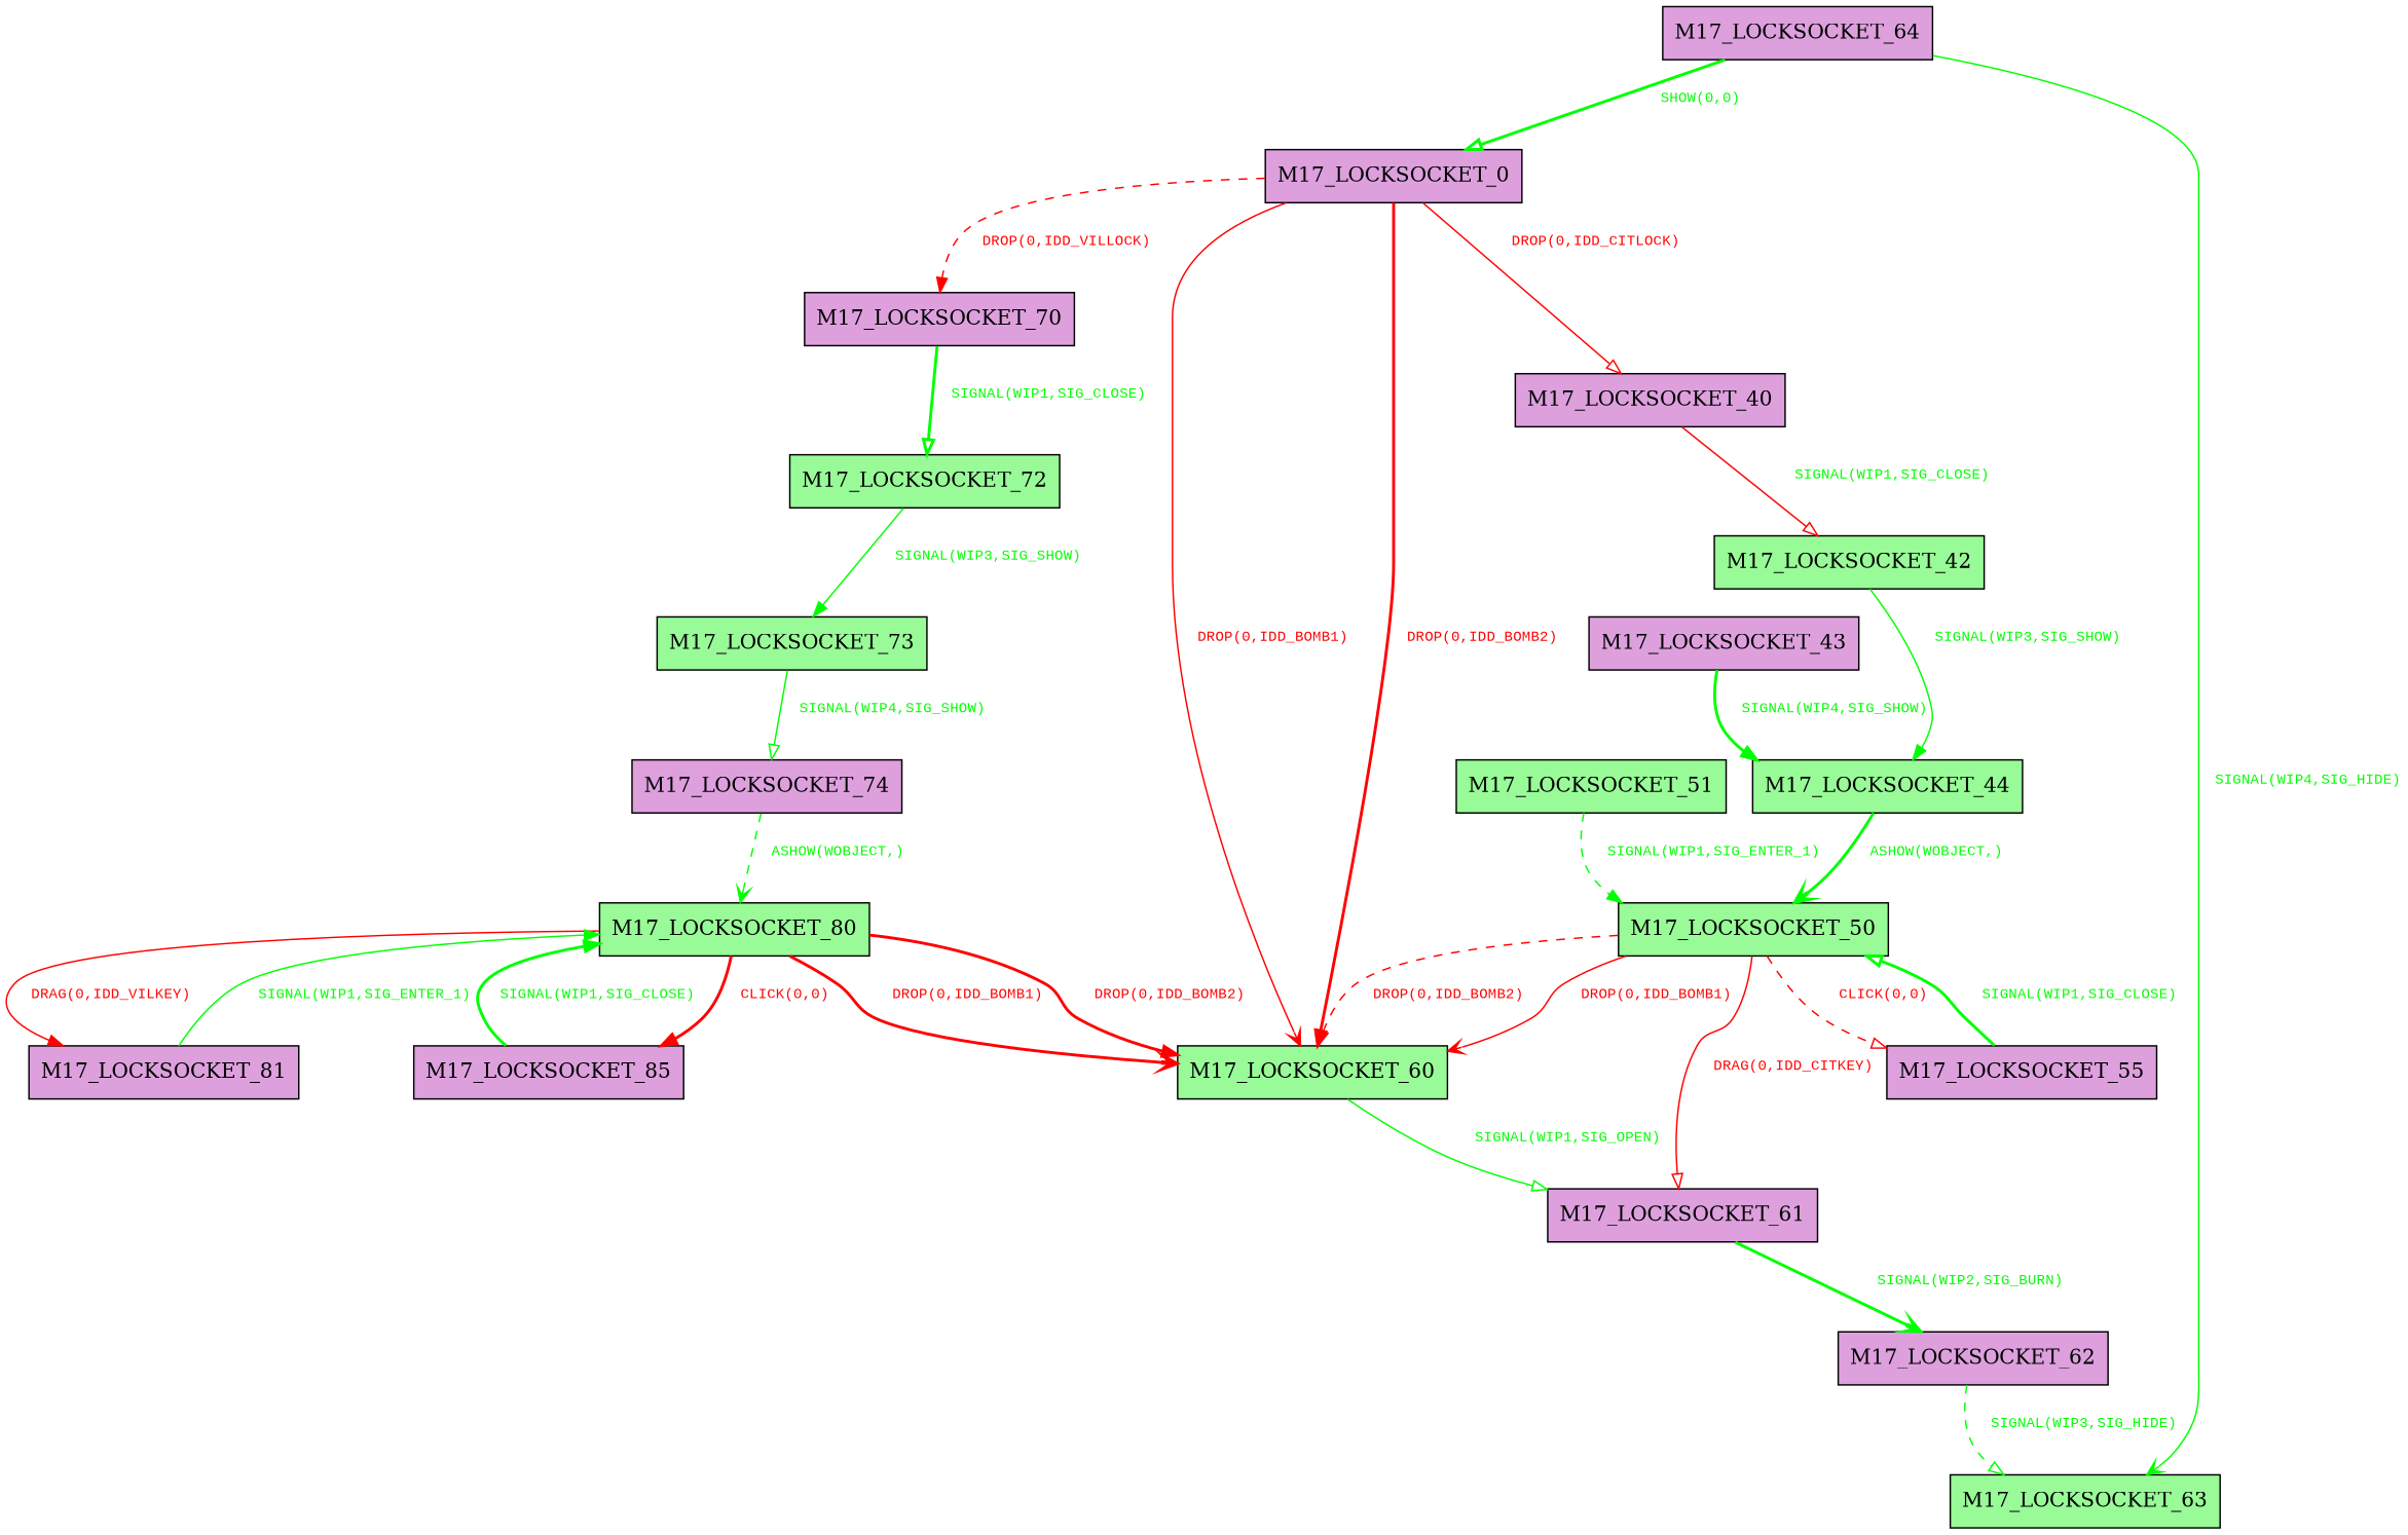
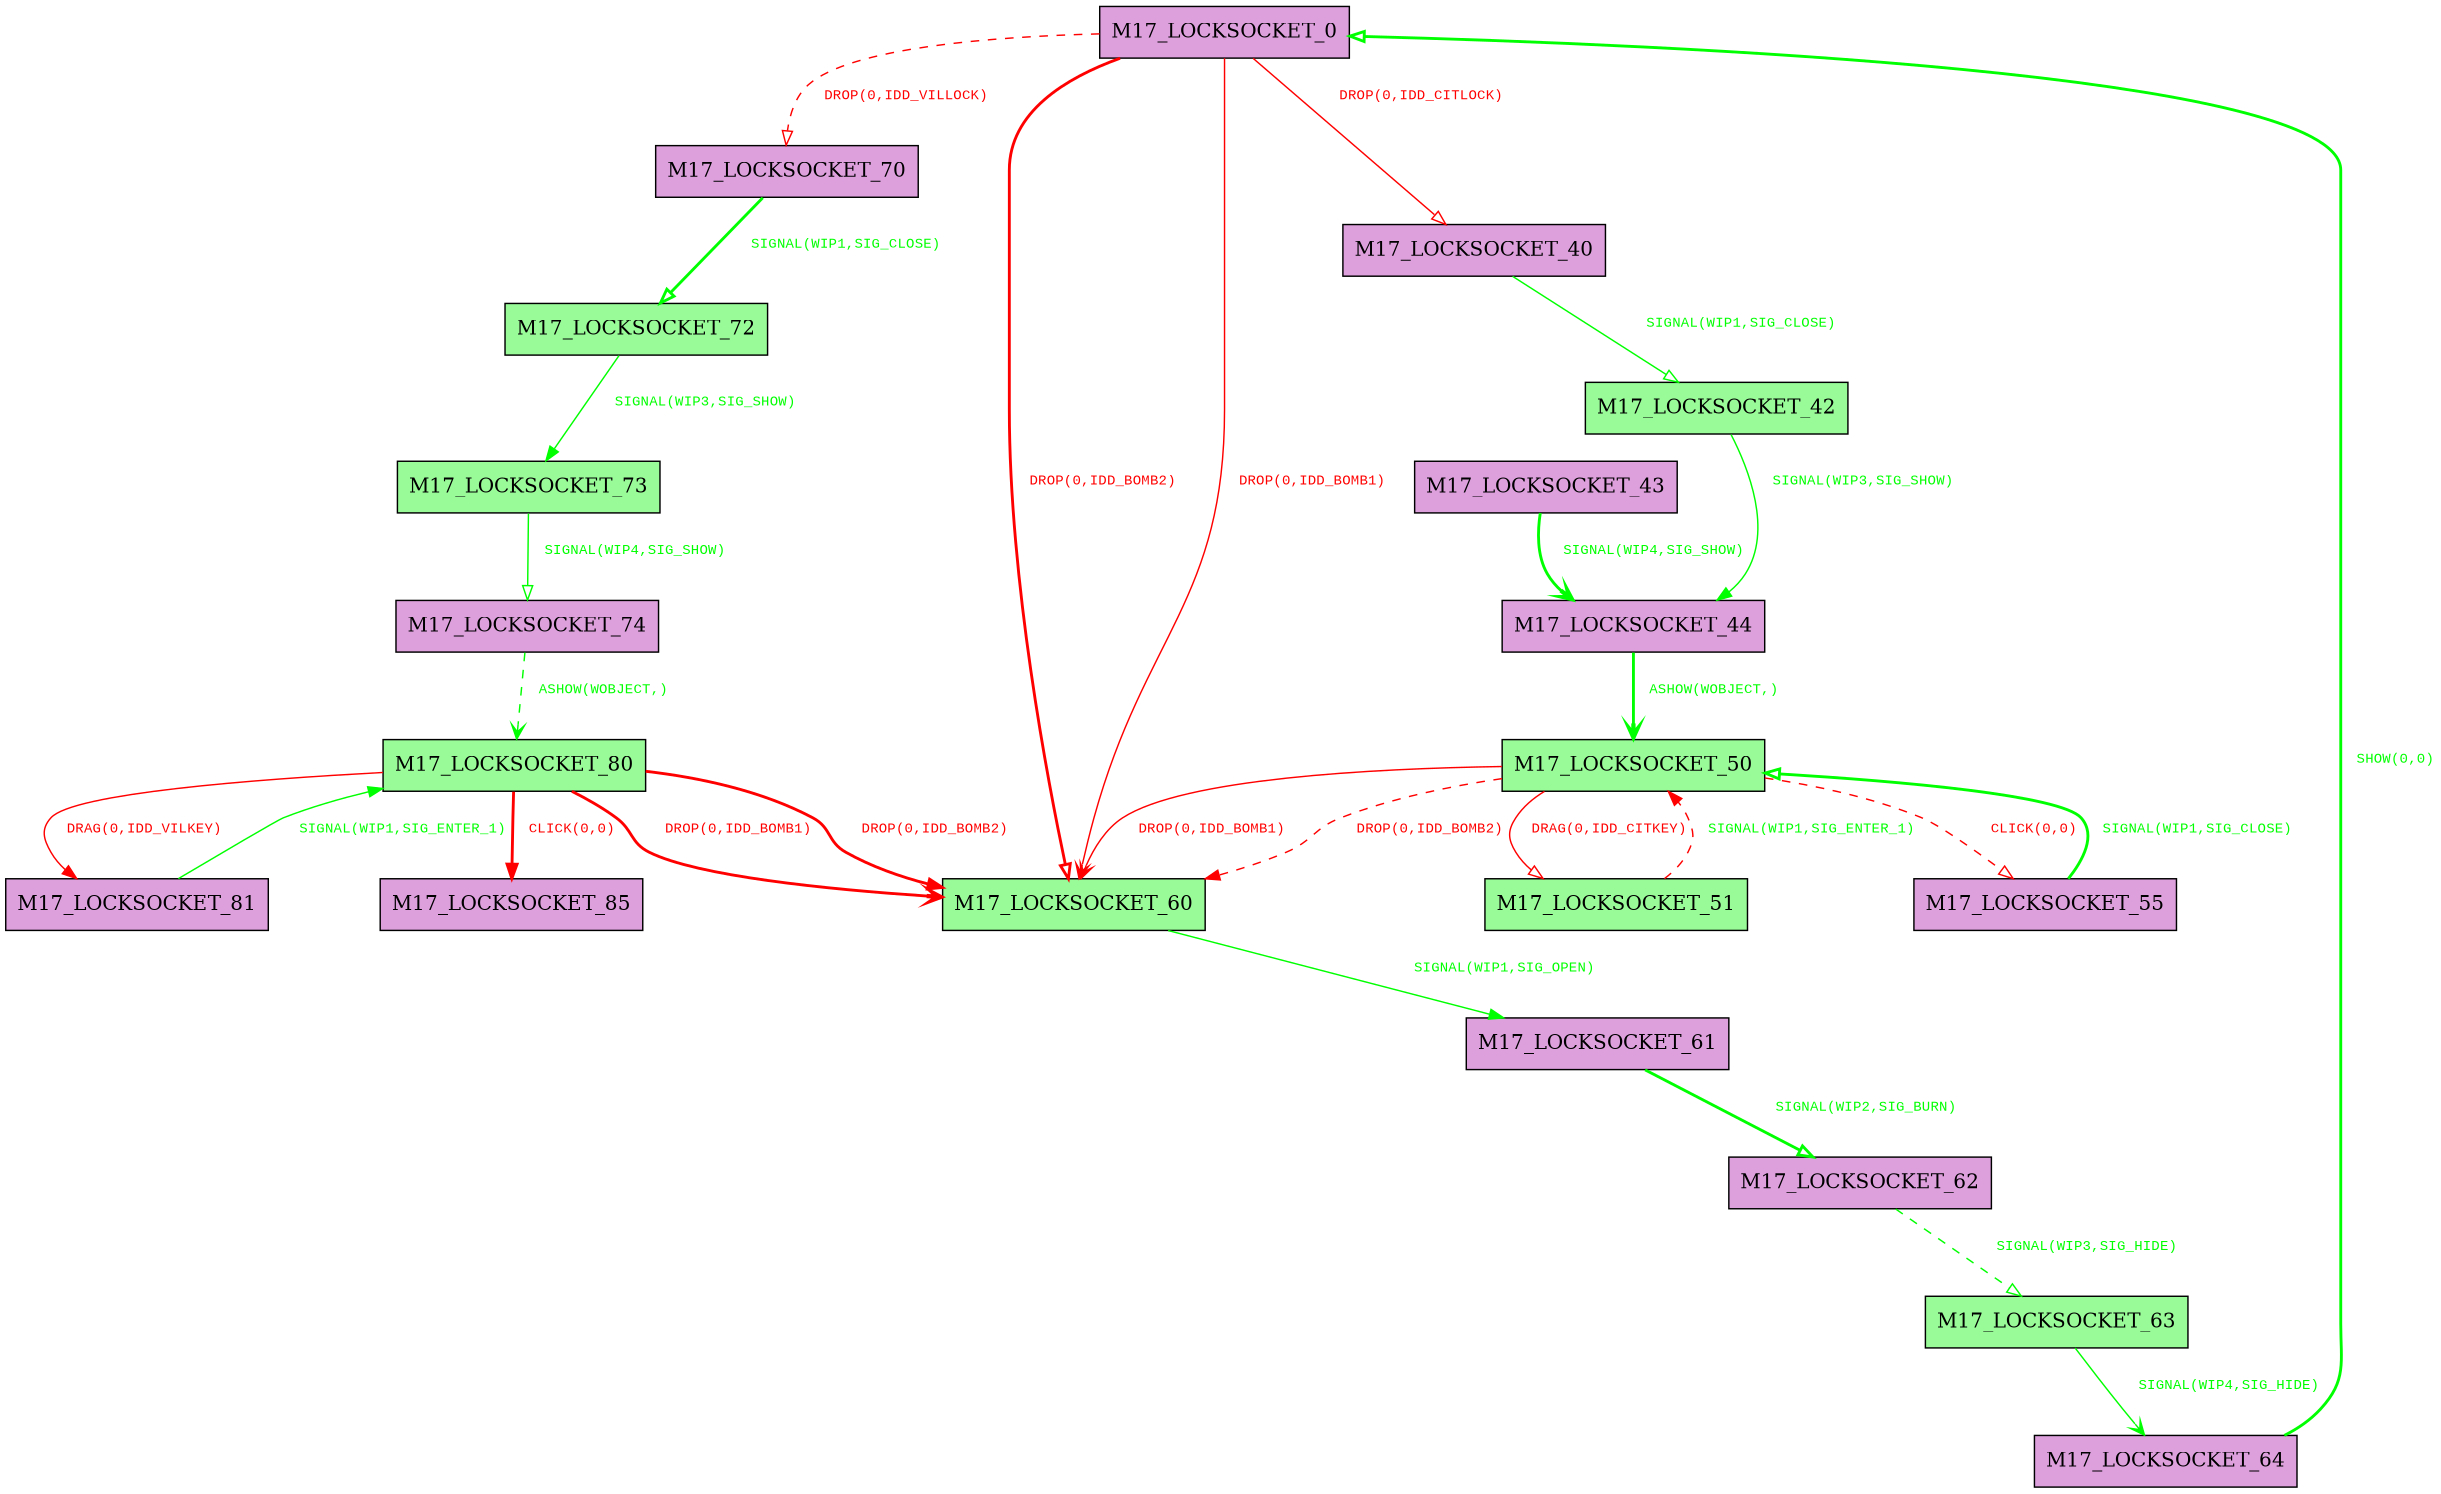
  digraph {
    node [fillcolor=plum shape=record style=filled]
    edge [arrowhead=onormal color=green fontcolor=green style=solid]
    M17_LOCKSOCKET_0
    M17_LOCKSOCKET_40
    M17_LOCKSOCKET_70
    M17_LOCKSOCKET_60 [fillcolor=palegreen]
    M17_LOCKSOCKET_42 [fillcolor=palegreen]
    M17_LOCKSOCKET_72 [fillcolor=palegreen]
    M17_LOCKSOCKET_61
-   M17_LOCKSOCKET_44 [fillcolor=palegreen]
+   M17_LOCKSOCKET_44
    M17_LOCKSOCKET_73 [fillcolor=palegreen]
    M17_LOCKSOCKET_62
    M17_LOCKSOCKET_43
    M17_LOCKSOCKET_50 [fillcolor=palegreen]
    M17_LOCKSOCKET_55
    M17_LOCKSOCKET_51 [fillcolor=palegreen]
    M17_LOCKSOCKET_63 [fillcolor=palegreen]
    M17_LOCKSOCKET_64
    M17_LOCKSOCKET_74
    M17_LOCKSOCKET_80 [fillcolor=palegreen]
    M17_LOCKSOCKET_85
    M17_LOCKSOCKET_81
    M17_LOCKSOCKET_0 -> M17_LOCKSOCKET_40 [color=red fontcolor=red label=< <font face="Courier New" point-size="10"> DROP(0,IDD_CITLOCK)<br/> </font>>]
-   M17_LOCKSOCKET_0 -> M17_LOCKSOCKET_70 [arrowhead=normal color=red fontcolor=red label=< <font face="Courier New" point-size="10"> DROP(0,IDD_VILLOCK)<br/> </font>> style=dashed]
+   M17_LOCKSOCKET_0 -> M17_LOCKSOCKET_70 [color=red fontcolor=red label=< <font face="Courier New" point-size="10"> DROP(0,IDD_VILLOCK)<br/> </font>> style=dashed]
    M17_LOCKSOCKET_0 -> M17_LOCKSOCKET_60 [arrowhead=vee color=red fontcolor=red label=< <font face="Courier New" point-size="10"> DROP(0,IDD_BOMB1)<br/> </font>>]
    M17_LOCKSOCKET_0 -> M17_LOCKSOCKET_60 [color=red fontcolor=red label=< <font face="Courier New" point-size="10"> DROP(0,IDD_BOMB2)<br/> </font>> style=bold]
-   M17_LOCKSOCKET_40 -> M17_LOCKSOCKET_42 [color=red label=< <font face="Courier New" point-size="10"> SIGNAL(WIP1,SIG_CLOSE)<br/> </font>>]
+   M17_LOCKSOCKET_40 -> M17_LOCKSOCKET_42 [label=< <font face="Courier New" point-size="10"> SIGNAL(WIP1,SIG_CLOSE)<br/> </font>>]
    M17_LOCKSOCKET_70 -> M17_LOCKSOCKET_72 [label=< <font face="Courier New" point-size="10"> SIGNAL(WIP1,SIG_CLOSE)<br/> </font>> style=bold]
-   M17_LOCKSOCKET_60 -> M17_LOCKSOCKET_61 [label=< <font face="Courier New" point-size="10"> SIGNAL(WIP1,SIG_OPEN)<br/> </font>>]
+   M17_LOCKSOCKET_60 -> M17_LOCKSOCKET_61 [arrowhead=normal label=< <font face="Courier New" point-size="10"> SIGNAL(WIP1,SIG_OPEN)<br/> </font>>]
    M17_LOCKSOCKET_42 -> M17_LOCKSOCKET_44 [arrowhead=normal label=< <font face="Courier New" point-size="10"> SIGNAL(WIP3,SIG_SHOW)<br/> </font>>]
    M17_LOCKSOCKET_72 -> M17_LOCKSOCKET_73 [arrowhead=normal label=< <font face="Courier New" point-size="10"> SIGNAL(WIP3,SIG_SHOW)<br/> </font>>]
-   M17_LOCKSOCKET_61 -> M17_LOCKSOCKET_62 [arrowhead=vee label=< <font face="Courier New" point-size="10"> SIGNAL(WIP2,SIG_BURN)<br/> </font>> style=bold]
+   M17_LOCKSOCKET_61 -> M17_LOCKSOCKET_62 [label=< <font face="Courier New" point-size="10"> SIGNAL(WIP2,SIG_BURN)<br/> </font>> style=bold]
    M17_LOCKSOCKET_44 -> M17_LOCKSOCKET_50 [arrowhead=vee label=< <font face="Courier New" point-size="10"> ASHOW(WOBJECT,)<br/> </font>> style=bold]
    M17_LOCKSOCKET_73 -> M17_LOCKSOCKET_74 [label=< <font face="Courier New" point-size="10"> SIGNAL(WIP4,SIG_SHOW)<br/> </font>>]
    M17_LOCKSOCKET_62 -> M17_LOCKSOCKET_63 [label=< <font face="Courier New" point-size="10"> SIGNAL(WIP3,SIG_HIDE)<br/> </font>> style=dashed]
-   M17_LOCKSOCKET_43 -> M17_LOCKSOCKET_44 [arrowhead=normal label=< <font face="Courier New" point-size="10"> SIGNAL(WIP4,SIG_SHOW)<br/> </font>> style=bold]
+   M17_LOCKSOCKET_43 -> M17_LOCKSOCKET_44 [arrowhead=vee label=< <font face="Courier New" point-size="10"> SIGNAL(WIP4,SIG_SHOW)<br/> </font>> style=bold]
    M17_LOCKSOCKET_50 -> M17_LOCKSOCKET_60 [arrowhead=vee color=red fontcolor=red label=< <font face="Courier New" point-size="10"> DROP(0,IDD_BOMB1)<br/> </font>>]
    M17_LOCKSOCKET_50 -> M17_LOCKSOCKET_60 [arrowhead=normal color=red fontcolor=red label=< <font face="Courier New" point-size="10"> DROP(0,IDD_BOMB2)<br/> </font>> style=dashed]
    M17_LOCKSOCKET_50 -> M17_LOCKSOCKET_55 [color=red fontcolor=red label=< <font face="Courier New" point-size="10"> CLICK(0,0)<br/> </font>> style=dashed]
-   M17_LOCKSOCKET_50 -> M17_LOCKSOCKET_61 [color=red fontcolor=red label=< <font face="Courier New" point-size="10"> DRAG(0,IDD_CITKEY)<br/> </font>>]
+   M17_LOCKSOCKET_50 -> M17_LOCKSOCKET_51 [color=red fontcolor=red label=< <font face="Courier New" point-size="10"> DRAG(0,IDD_CITKEY)<br/> </font>>]
    M17_LOCKSOCKET_55 -> M17_LOCKSOCKET_50 [label=< <font face="Courier New" point-size="10"> SIGNAL(WIP1,SIG_CLOSE)<br/> </font>> style=bold]
-   M17_LOCKSOCKET_51 -> M17_LOCKSOCKET_50 [arrowhead=normal label=< <font face="Courier New" point-size="10"> SIGNAL(WIP1,SIG_ENTER_1)<br/> </font>> style=dashed]
-   M17_LOCKSOCKET_64 -> M17_LOCKSOCKET_63 [arrowhead=vee label=< <font face="Courier New" point-size="10"> SIGNAL(WIP4,SIG_HIDE)<br/> </font>>]
+   M17_LOCKSOCKET_51 -> M17_LOCKSOCKET_50 [arrowhead=normal color=red label=< <font face="Courier New" point-size="10"> SIGNAL(WIP1,SIG_ENTER_1)<br/> </font>> style=dashed]
+   M17_LOCKSOCKET_63 -> M17_LOCKSOCKET_64 [arrowhead=vee label=< <font face="Courier New" point-size="10"> SIGNAL(WIP4,SIG_HIDE)<br/> </font>>]
    M17_LOCKSOCKET_64 -> M17_LOCKSOCKET_0 [label=< <font face="Courier New" point-size="10"> SHOW(0,0)<br/> </font>> style=bold]
    M17_LOCKSOCKET_74 -> M17_LOCKSOCKET_80 [arrowhead=vee label=< <font face="Courier New" point-size="10"> ASHOW(WOBJECT,)<br/> </font>> style=dashed]
    M17_LOCKSOCKET_80 -> M17_LOCKSOCKET_60 [arrowhead=vee color=red fontcolor=red label=< <font face="Courier New" point-size="10"> DROP(0,IDD_BOMB1)<br/> </font>> style=bold]
    M17_LOCKSOCKET_80 -> M17_LOCKSOCKET_60 [arrowhead=normal color=red fontcolor=red label=< <font face="Courier New" point-size="10"> DROP(0,IDD_BOMB2)<br/> </font>> style=bold]
    M17_LOCKSOCKET_80 -> M17_LOCKSOCKET_85 [arrowhead=normal color=red fontcolor=red label=< <font face="Courier New" point-size="10"> CLICK(0,0)<br/> </font>> style=bold]
    M17_LOCKSOCKET_80 -> M17_LOCKSOCKET_81 [arrowhead=normal color=red fontcolor=red label=< <font face="Courier New" point-size="10"> DRAG(0,IDD_VILKEY)<br/> </font>>]
-   M17_LOCKSOCKET_85 -> M17_LOCKSOCKET_80 [arrowhead=normal label=< <font face="Courier New" point-size="10"> SIGNAL(WIP1,SIG_CLOSE)<br/> </font>> style=bold]
    M17_LOCKSOCKET_81 -> M17_LOCKSOCKET_80 [arrowhead=normal label=< <font face="Courier New" point-size="10"> SIGNAL(WIP1,SIG_ENTER_1)<br/> </font>>]
  }
